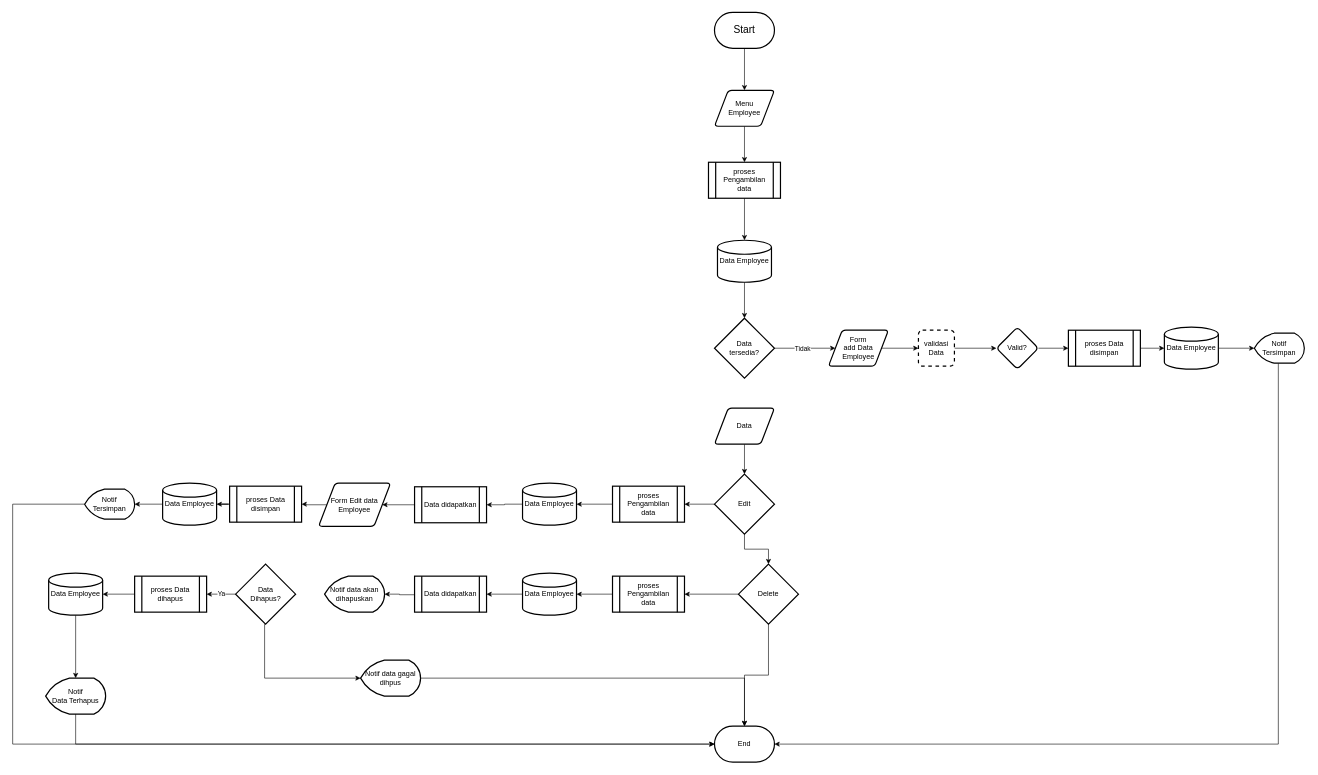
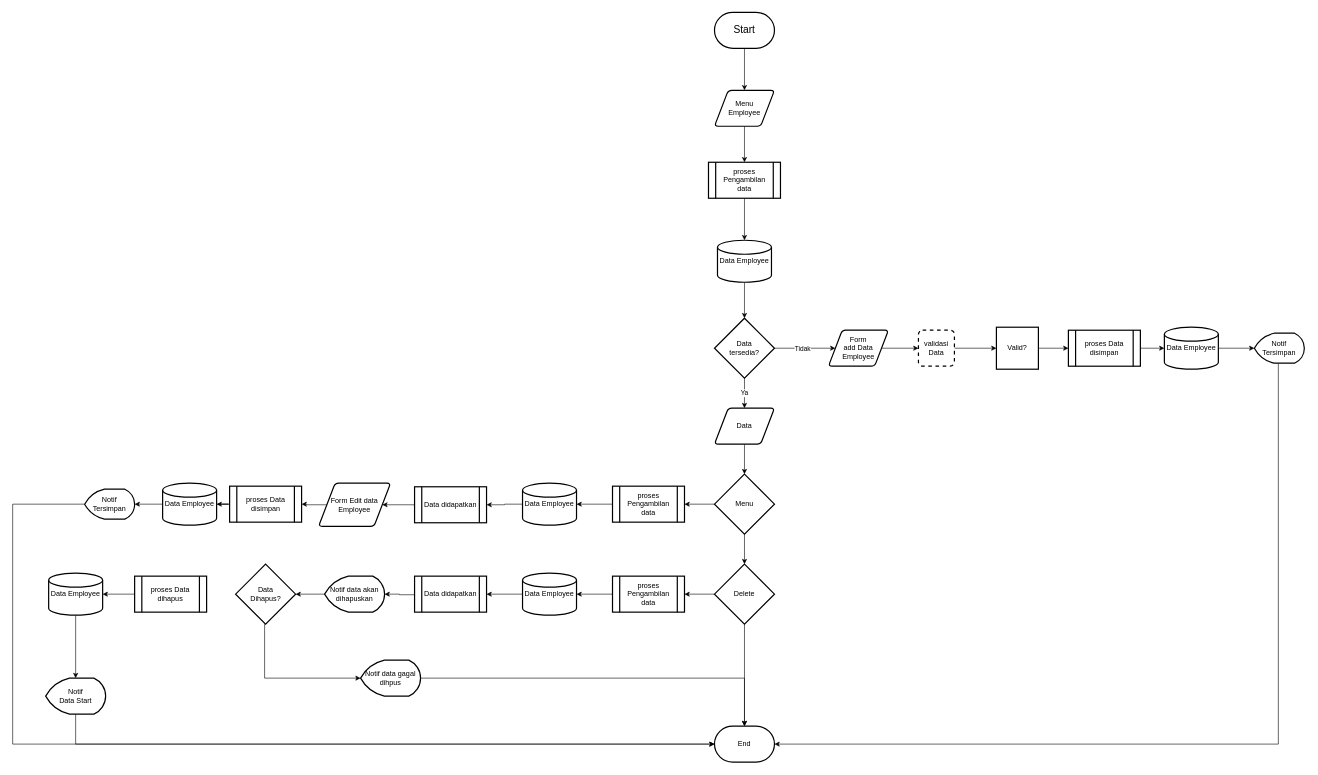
  <mxCell id="0" />
  <mxCell id="1" parent="0" />
  <mxCell id="2" value="" style="edgeStyle=orthogonalEdgeStyle;rounded=0;orthogonalLoop=1;jettySize=auto;html=1;" parent="1" source="3" target="5" edge="1"><mxGeometry relative="1" as="geometry" /></mxCell>
  <mxCell id="3" value="&lt;font style=&quot;font-size: 17px;&quot;&gt;Start&lt;/font&gt;" style="strokeWidth=2;html=1;shape=mxgraph.flowchart.terminator;whiteSpace=wrap;" parent="1" vertex="1"><mxGeometry x="1190" y="20" width="100" height="60" as="geometry" /></mxCell>
  <mxCell id="4" value="" style="edgeStyle=orthogonalEdgeStyle;rounded=0;orthogonalLoop=1;jettySize=auto;html=1;" parent="1" source="5" target="61" edge="1"><mxGeometry relative="1" as="geometry"><mxPoint x="1240" y="270" as="targetPoint" /></mxGeometry></mxCell>
  <mxCell id="5" value="Menu &lt;br&gt;Employee" style="shape=parallelogram;html=1;strokeWidth=2;perimeter=parallelogramPerimeter;whiteSpace=wrap;rounded=1;arcSize=12;size=0.23;" parent="1" vertex="1"><mxGeometry x="1190" y="150" width="100" height="60" as="geometry" /></mxCell>
  <mxCell id="6" value="" style="edgeStyle=orthogonalEdgeStyle;rounded=0;orthogonalLoop=1;jettySize=auto;html=1;" parent="1" source="61" target="9" edge="1"><mxGeometry relative="1" as="geometry"><mxPoint x="1240" y="330" as="sourcePoint" /><mxPoint x="1240" y="400" as="targetPoint" /></mxGeometry></mxCell>
  <mxCell id="7" style="edgeStyle=orthogonalEdgeStyle;rounded=0;orthogonalLoop=1;jettySize=auto;html=1;entryX=1;entryY=0.5;entryDx=0;entryDy=0;entryPerimeter=0;" parent="1" source="25" target="56" edge="1"><mxGeometry relative="1" as="geometry"><mxPoint x="2130.059" y="425" as="sourcePoint" /><Array as="points"><mxPoint x="2130" y="1240" /></Array></mxGeometry></mxCell>
  <mxCell id="8" value="" style="edgeStyle=orthogonalEdgeStyle;rounded=0;orthogonalLoop=1;jettySize=auto;html=1;" parent="1" source="9" target="15" edge="1"><mxGeometry relative="1" as="geometry" /></mxCell>
  <mxCell id="9" value="Data Employee" style="strokeWidth=2;html=1;shape=mxgraph.flowchart.database;whiteSpace=wrap;" parent="1" vertex="1"><mxGeometry x="1195" y="400" width="90" height="70" as="geometry" /></mxCell>
  <mxCell id="10" value="" style="edgeStyle=orthogonalEdgeStyle;rounded=0;orthogonalLoop=1;jettySize=auto;html=1;" parent="1" source="11" target="28" edge="1"><mxGeometry relative="1" as="geometry" /></mxCell>
  <mxCell id="11" value="Data" style="shape=parallelogram;html=1;strokeWidth=2;perimeter=parallelogramPerimeter;whiteSpace=wrap;rounded=1;arcSize=12;size=0.23;" parent="1" vertex="1"><mxGeometry x="1190" y="680" width="100" height="60" as="geometry" /></mxCell>
+ <mxCell id="12" value="Ya" style="edgeStyle=orthogonalEdgeStyle;rounded=0;orthogonalLoop=1;jettySize=auto;html=1;" parent="1" source="15" target="11" edge="1"><mxGeometry relative="1" as="geometry" /></mxCell>
  <mxCell id="13" value="" style="edgeStyle=orthogonalEdgeStyle;rounded=0;orthogonalLoop=1;jettySize=auto;html=1;" parent="1" source="15" target="17" edge="1"><mxGeometry relative="1" as="geometry" /></mxCell>
  <mxCell id="14" value="Tidak" style="edgeLabel;html=1;align=center;verticalAlign=middle;resizable=0;points=[];" parent="13" vertex="1" connectable="0"><mxGeometry x="-0.097" y="-3" relative="1" as="geometry"><mxPoint y="-3" as="offset" /></mxGeometry></mxCell>
  <mxCell id="15" value="Data &lt;br&gt;tersedia?" style="strokeWidth=2;html=1;shape=mxgraph.flowchart.decision;whiteSpace=wrap;" parent="1" vertex="1"><mxGeometry x="1190" y="530" width="100" height="100" as="geometry" /></mxCell>
  <mxCell id="16" value="" style="edgeStyle=orthogonalEdgeStyle;rounded=0;orthogonalLoop=1;jettySize=auto;html=1;" parent="1" source="17" target="19" edge="1"><mxGeometry relative="1" as="geometry" /></mxCell>
  <mxCell id="17" value="Form&lt;br&gt;add Data&lt;br&gt;Employee" style="shape=parallelogram;html=1;strokeWidth=2;perimeter=parallelogramPerimeter;whiteSpace=wrap;rounded=1;arcSize=12;size=0.23;" parent="1" vertex="1"><mxGeometry x="1380" y="550" width="100" height="60" as="geometry" /></mxCell>
  <mxCell id="18" value="" style="edgeStyle=orthogonalEdgeStyle;rounded=0;orthogonalLoop=1;jettySize=auto;html=1;" parent="1" source="19" target="21" edge="1"><mxGeometry relative="1" as="geometry" /></mxCell>
  <mxCell id="19" value="validasi Data" style="rounded=1;whiteSpace=wrap;html=1;absoluteArcSize=1;arcSize=14;strokeWidth=2;dashed=1;" parent="1" vertex="1"><mxGeometry x="1530" y="550" width="60" height="60" as="geometry" /></mxCell>
  <mxCell id="20" value="" style="edgeStyle=orthogonalEdgeStyle;rounded=0;orthogonalLoop=1;jettySize=auto;html=1;" parent="1" source="21" target="64" edge="1"><mxGeometry relative="1" as="geometry"><mxPoint x="1790" y="580" as="targetPoint" /></mxGeometry></mxCell>
- <mxCell id="21" value="Valid?" style="rhombus;whiteSpace=wrap;html=1;rounded=1;arcSize=14;strokeWidth=2;" parent="1" vertex="1"><mxGeometry x="1660" y="545" width="70" height="70" as="geometry" /></mxCell>
+ <mxCell id="21" value="Valid?" style="whiteSpace=wrap;html=1;arcSize=14;strokeWidth=2;rounded=0;" parent="1" vertex="1"><mxGeometry x="1660" y="545" width="70" height="70" as="geometry" /></mxCell>
  <mxCell id="22" value="" style="edgeStyle=orthogonalEdgeStyle;rounded=0;orthogonalLoop=1;jettySize=auto;html=1;" parent="1" source="64" target="24" edge="1"><mxGeometry relative="1" as="geometry"><mxPoint x="1950" y="580" as="targetPoint" /><mxPoint x="1873.33" y="580" as="sourcePoint" /></mxGeometry></mxCell>
  <mxCell id="23" value="" style="edgeStyle=orthogonalEdgeStyle;rounded=0;orthogonalLoop=1;jettySize=auto;html=1;" parent="1" source="24" target="25" edge="1"><mxGeometry relative="1" as="geometry" /></mxCell>
  <mxCell id="24" value="Data Employee" style="strokeWidth=2;html=1;shape=mxgraph.flowchart.database;whiteSpace=wrap;" parent="1" vertex="1"><mxGeometry x="1940" y="545" width="90" height="70" as="geometry" /></mxCell>
  <mxCell id="25" value="Notif Tersimpan" style="strokeWidth=2;html=1;shape=mxgraph.flowchart.display;whiteSpace=wrap;" parent="1" vertex="1"><mxGeometry x="2090" y="555" width="83.33" height="50" as="geometry" /></mxCell>
  <mxCell id="26" value="" style="edgeStyle=orthogonalEdgeStyle;rounded=0;orthogonalLoop=1;jettySize=auto;html=1;" parent="1" source="28" target="33" edge="1"><mxGeometry relative="1" as="geometry" /></mxCell>
  <mxCell id="27" value="" style="edgeStyle=orthogonalEdgeStyle;rounded=0;orthogonalLoop=1;jettySize=auto;html=1;" parent="1" source="28" target="31" edge="1"><mxGeometry relative="1" as="geometry" /></mxCell>
- <mxCell id="28" value="Edit" style="strokeWidth=2;html=1;shape=mxgraph.flowchart.decision;whiteSpace=wrap;" parent="1" vertex="1"><mxGeometry x="1190" y="790" width="100" height="100" as="geometry" /></mxCell>
+ <mxCell id="28" value="Menu" style="strokeWidth=2;html=1;shape=mxgraph.flowchart.decision;whiteSpace=wrap;" parent="1" vertex="1"><mxGeometry x="1190" y="790" width="100" height="100" as="geometry" /></mxCell>
  <mxCell id="29" value="" style="edgeStyle=orthogonalEdgeStyle;rounded=0;orthogonalLoop=1;jettySize=auto;html=1;" parent="1" source="31" target="44" edge="1"><mxGeometry relative="1" as="geometry" /></mxCell>
  <mxCell id="30" value="" style="edgeStyle=orthogonalEdgeStyle;rounded=0;orthogonalLoop=1;jettySize=auto;html=1;" parent="1" source="31" target="56" edge="1"><mxGeometry relative="1" as="geometry" /></mxCell>
- <mxCell id="31" value="Delete" style="strokeWidth=2;html=1;shape=mxgraph.flowchart.decision;whiteSpace=wrap;" parent="1" vertex="1"><mxGeometry x="1230" y="940" width="100" height="100" as="geometry" /></mxCell>
+ <mxCell id="31" value="Delete" style="strokeWidth=2;html=1;shape=mxgraph.flowchart.decision;whiteSpace=wrap;" parent="1" vertex="1"><mxGeometry x="1190" y="940" width="100" height="100" as="geometry" /></mxCell>
  <mxCell id="32" value="" style="edgeStyle=orthogonalEdgeStyle;rounded=0;orthogonalLoop=1;jettySize=auto;html=1;" parent="1" source="33" target="35" edge="1"><mxGeometry relative="1" as="geometry" /></mxCell>
  <mxCell id="33" value="proses Pengambilan data" style="shape=process;whiteSpace=wrap;html=1;backgroundOutline=1;strokeWidth=2;" parent="1" vertex="1"><mxGeometry x="1020" y="810" width="120" height="60" as="geometry" /></mxCell>
  <mxCell id="34" value="" style="edgeStyle=orthogonalEdgeStyle;rounded=0;orthogonalLoop=1;jettySize=auto;html=1;" parent="1" source="35" target="63" edge="1"><mxGeometry relative="1" as="geometry"><mxPoint x="810" y="840" as="targetPoint" /></mxGeometry></mxCell>
  <mxCell id="35" value="Data Employee" style="strokeWidth=2;html=1;shape=mxgraph.flowchart.database;whiteSpace=wrap;" parent="1" vertex="1"><mxGeometry x="870" y="805" width="90" height="70" as="geometry" /></mxCell>
  <mxCell id="36" value="" style="edgeStyle=orthogonalEdgeStyle;rounded=0;orthogonalLoop=1;jettySize=auto;html=1;" parent="1" source="37" target="67" edge="1"><mxGeometry relative="1" as="geometry"><mxPoint x="483.33" y="840.034" as="targetPoint" /></mxGeometry></mxCell>
  <mxCell id="37" value="Form Edit data&lt;br&gt;Employee" style="shape=parallelogram;html=1;strokeWidth=2;perimeter=parallelogramPerimeter;whiteSpace=wrap;rounded=1;arcSize=12;size=0.23;" parent="1" vertex="1"><mxGeometry x="530" y="805" width="120" height="72" as="geometry" /></mxCell>
  <mxCell id="38" value="" style="edgeStyle=orthogonalEdgeStyle;rounded=0;orthogonalLoop=1;jettySize=auto;html=1;" parent="1" source="67" target="40" edge="1"><mxGeometry relative="1" as="geometry"><mxPoint x="290" y="845" as="targetPoint" /><mxPoint x="400" y="840" as="sourcePoint" /></mxGeometry></mxCell>
  <mxCell id="39" value="" style="edgeStyle=orthogonalEdgeStyle;rounded=0;orthogonalLoop=1;jettySize=auto;html=1;" parent="1" source="40" target="42" edge="1"><mxGeometry relative="1" as="geometry" /></mxCell>
  <mxCell id="40" value="Data Employee" style="strokeWidth=2;html=1;shape=mxgraph.flowchart.database;whiteSpace=wrap;" parent="1" vertex="1"><mxGeometry x="270" y="805" width="90" height="70" as="geometry" /></mxCell>
  <mxCell id="41" style="edgeStyle=orthogonalEdgeStyle;rounded=0;orthogonalLoop=1;jettySize=auto;html=1;" parent="1" source="42" target="56" edge="1"><mxGeometry relative="1" as="geometry"><mxPoint x="1250" y="1270" as="targetPoint" /><Array as="points"><mxPoint x="20" y="840" /><mxPoint x="20" y="1240" /></Array></mxGeometry></mxCell>
  <mxCell id="42" value="Notif Tersimpan" style="strokeWidth=2;html=1;shape=mxgraph.flowchart.display;whiteSpace=wrap;" parent="1" vertex="1"><mxGeometry x="140" y="815" width="83.33" height="50" as="geometry" /></mxCell>
  <mxCell id="43" value="" style="edgeStyle=orthogonalEdgeStyle;rounded=0;orthogonalLoop=1;jettySize=auto;html=1;" parent="1" source="44" target="46" edge="1"><mxGeometry relative="1" as="geometry" /></mxCell>
  <mxCell id="44" value="proses Pengambilan data" style="shape=process;whiteSpace=wrap;html=1;backgroundOutline=1;strokeWidth=2;" parent="1" vertex="1"><mxGeometry x="1020" y="960" width="120" height="60" as="geometry" /></mxCell>
  <mxCell id="45" value="" style="edgeStyle=orthogonalEdgeStyle;rounded=0;orthogonalLoop=1;jettySize=auto;html=1;" parent="1" source="46" target="65" edge="1"><mxGeometry relative="1" as="geometry"><mxPoint x="810" y="990" as="targetPoint" /></mxGeometry></mxCell>
  <mxCell id="46" value="Data Employee" style="strokeWidth=2;html=1;shape=mxgraph.flowchart.database;whiteSpace=wrap;" parent="1" vertex="1"><mxGeometry x="870" y="955" width="90" height="70" as="geometry" /></mxCell>
  <mxCell id="47" value="" style="edgeStyle=orthogonalEdgeStyle;rounded=0;orthogonalLoop=1;jettySize=auto;html=1;" parent="1" source="65" target="49" edge="1"><mxGeometry relative="1" as="geometry"><mxPoint x="690" y="990" as="sourcePoint" /><Array as="points"><mxPoint x="665" y="991" /><mxPoint x="665" y="990" /></Array></mxGeometry></mxCell>
+ <mxCell id="48" value="" style="edgeStyle=orthogonalEdgeStyle;rounded=0;orthogonalLoop=1;jettySize=auto;html=1;" parent="1" source="49" target="52" edge="1"><mxGeometry relative="1" as="geometry" /></mxCell>
  <mxCell id="49" value="Notif data akan dihapuskan" style="strokeWidth=2;html=1;shape=mxgraph.flowchart.display;whiteSpace=wrap;" parent="1" vertex="1"><mxGeometry x="540" y="960" width="100" height="60" as="geometry" /></mxCell>
- <mxCell id="50" value="Ya" style="edgeStyle=orthogonalEdgeStyle;rounded=0;orthogonalLoop=1;jettySize=auto;html=1;" parent="1" source="52" target="66" edge="1"><mxGeometry relative="1" as="geometry"><mxPoint x="343.33" y="990" as="targetPoint" /></mxGeometry></mxCell>
  <mxCell id="51" style="edgeStyle=orthogonalEdgeStyle;rounded=0;orthogonalLoop=1;jettySize=auto;html=1;" parent="1" source="52" edge="1"><mxGeometry relative="1" as="geometry"><mxPoint x="600" y="1130" as="targetPoint" /><Array as="points"><mxPoint x="440" y="1130" /></Array></mxGeometry></mxCell>
  <mxCell id="52" value="Data &lt;br&gt;Dihapus?" style="strokeWidth=2;html=1;shape=mxgraph.flowchart.decision;whiteSpace=wrap;" parent="1" vertex="1"><mxGeometry x="391.67" y="940" width="100" height="100" as="geometry" /></mxCell>
  <mxCell id="53" value="" style="edgeStyle=orthogonalEdgeStyle;rounded=0;orthogonalLoop=1;jettySize=auto;html=1;" parent="1" source="54" target="60" edge="1"><mxGeometry relative="1" as="geometry" /></mxCell>
  <mxCell id="54" value="Data Employee" style="strokeWidth=2;html=1;shape=mxgraph.flowchart.database;whiteSpace=wrap;" parent="1" vertex="1"><mxGeometry x="80" y="955" width="90" height="70" as="geometry" /></mxCell>
  <mxCell id="55" value="" style="edgeStyle=orthogonalEdgeStyle;rounded=0;orthogonalLoop=1;jettySize=auto;html=1;" parent="1" source="66" target="54" edge="1"><mxGeometry relative="1" as="geometry"><mxPoint x="223.33" y="990" as="sourcePoint" /></mxGeometry></mxCell>
  <mxCell id="56" value="End" style="strokeWidth=2;html=1;shape=mxgraph.flowchart.terminator;whiteSpace=wrap;" parent="1" vertex="1"><mxGeometry x="1190" y="1210" width="100" height="60" as="geometry" /></mxCell>
  <mxCell id="57" style="edgeStyle=orthogonalEdgeStyle;rounded=0;orthogonalLoop=1;jettySize=auto;html=1;" parent="1" source="58" target="56" edge="1"><mxGeometry relative="1" as="geometry" /></mxCell>
  <mxCell id="58" value="Notif data gagal dihpus" style="strokeWidth=2;html=1;shape=mxgraph.flowchart.display;whiteSpace=wrap;" parent="1" vertex="1"><mxGeometry x="600" y="1100" width="100" height="60" as="geometry" /></mxCell>
  <mxCell id="59" style="edgeStyle=orthogonalEdgeStyle;rounded=0;orthogonalLoop=1;jettySize=auto;html=1;exitX=0.5;exitY=1;exitDx=0;exitDy=0;exitPerimeter=0;entryX=0;entryY=0.5;entryDx=0;entryDy=0;entryPerimeter=0;" parent="1" source="60" target="56" edge="1"><mxGeometry relative="1" as="geometry" /></mxCell>
- <mxCell id="60" value="Notif&lt;br&gt;Data Terhapus" style="strokeWidth=2;html=1;shape=mxgraph.flowchart.display;whiteSpace=wrap;" parent="1" vertex="1"><mxGeometry x="75" y="1130" width="100" height="60" as="geometry" /></mxCell>
+ <mxCell id="60" value="Notif&lt;br&gt;Data Start" style="strokeWidth=2;html=1;shape=mxgraph.flowchart.display;whiteSpace=wrap;" parent="1" vertex="1"><mxGeometry x="75" y="1130" width="100" height="60" as="geometry" /></mxCell>
  <mxCell id="61" value="proses Pengambilan data" style="shape=process;whiteSpace=wrap;html=1;backgroundOutline=1;strokeWidth=2;" parent="1" vertex="1"><mxGeometry x="1180" y="270" width="120" height="60" as="geometry" /></mxCell>
  <mxCell id="62" value="" style="edgeStyle=orthogonalEdgeStyle;rounded=0;orthogonalLoop=1;jettySize=auto;html=1;" parent="1" source="63" target="37" edge="1"><mxGeometry relative="1" as="geometry" /></mxCell>
  <mxCell id="63" value="Data didapatkan" style="shape=process;whiteSpace=wrap;html=1;backgroundOutline=1;strokeWidth=2;" parent="1" vertex="1"><mxGeometry x="690" y="811" width="120" height="60" as="geometry" /></mxCell>
  <mxCell id="64" value="proses Data disimpan" style="shape=process;whiteSpace=wrap;html=1;backgroundOutline=1;strokeWidth=2;" parent="1" vertex="1"><mxGeometry x="1780" y="550" width="120" height="60" as="geometry" /></mxCell>
  <mxCell id="65" value="Data didapatkan" style="shape=process;whiteSpace=wrap;html=1;backgroundOutline=1;strokeWidth=2;" parent="1" vertex="1"><mxGeometry x="690" y="960" width="120" height="60" as="geometry" /></mxCell>
  <mxCell id="66" value="proses Data dihapus" style="shape=process;whiteSpace=wrap;html=1;backgroundOutline=1;strokeWidth=2;" vertex="1" parent="1"><mxGeometry x="223.33" y="960" width="120" height="60" as="geometry" /></mxCell>
  <mxCell id="67" value="proses Data disimpan" style="shape=process;whiteSpace=wrap;html=1;backgroundOutline=1;strokeWidth=2;" vertex="1" parent="1"><mxGeometry x="381.67" y="810" width="120" height="60" as="geometry" /></mxCell>
